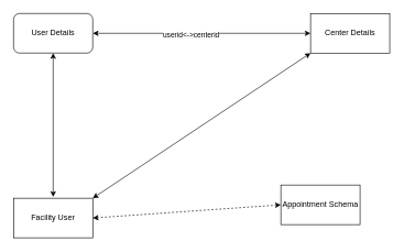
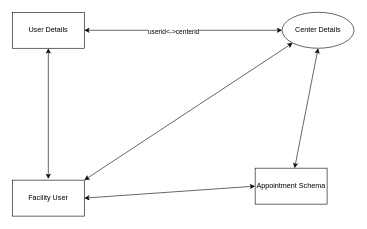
  <mxCell id="0" />
  <mxCell id="1" parent="0" />
- <mxCell id="2" value="User Details" style="whiteSpace=wrap;html=1;rounded=1;" vertex="1" parent="1"><mxGeometry x="20" y="20" width="120" height="60" as="geometry" /></mxCell>
- <mxCell id="3" value="Center Details" style="rounded=0;whiteSpace=wrap;html=1;" vertex="1" parent="1"><mxGeometry x="470" y="20" width="120" height="60" as="geometry" /></mxCell>
+ <mxCell id="2" value="User Details" style="rounded=0;whiteSpace=wrap;html=1;" vertex="1" parent="1"><mxGeometry x="20" y="20" width="120" height="60" as="geometry" /></mxCell>
+ <mxCell id="3" value="Center Details" style="ellipse;whiteSpace=wrap;html=1;" vertex="1" parent="1"><mxGeometry x="470" y="20" width="120" height="60" as="geometry" /></mxCell>
  <mxCell id="4" value="Facility User" style="rounded=0;whiteSpace=wrap;html=1;" vertex="1" parent="1"><mxGeometry x="20" y="300" width="120" height="60" as="geometry" /></mxCell>
  <mxCell id="5" value="Appointment Schema" style="rounded=0;whiteSpace=wrap;html=1;" vertex="1" parent="1"><mxGeometry x="425" y="280" width="120" height="60" as="geometry" /></mxCell>
  <mxCell id="6" value="" style="endArrow=classic;startArrow=classic;html=1;entryX=0.5;entryY=1;entryDx=0;entryDy=0;" edge="1" parent="1" target="2"><mxGeometry width="50" height="50" relative="1" as="geometry"><mxPoint x="80" y="298" as="sourcePoint" /><mxPoint x="110" y="90" as="targetPoint" /></mxGeometry></mxCell>
  <mxCell id="7" value="" style="endArrow=classic;startArrow=classic;html=1;exitX=1;exitY=0.5;exitDx=0;exitDy=0;entryX=0;entryY=0.5;entryDx=0;entryDy=0;" edge="1" parent="1" source="2" target="3"><mxGeometry width="50" height="50" relative="1" as="geometry"><mxPoint x="280" y="250" as="sourcePoint" /><mxPoint x="330" y="200" as="targetPoint" /></mxGeometry></mxCell>
  <mxCell id="8" value="userid&amp;lt;-&amp;gt;centerid" style="edgeLabel;html=1;align=center;verticalAlign=middle;resizable=0;points=[];" vertex="1" connectable="0" parent="7"><mxGeometry x="-0.103" y="-1" relative="1" as="geometry"><mxPoint as="offset" /></mxGeometry></mxCell>
- <mxCell id="10" value="" style="endArrow=classic;startArrow=classic;html=1;exitX=1;exitY=0.5;exitDx=0;exitDy=0;entryX=0;entryY=0.5;entryDx=0;entryDy=0;dashed=1;" edge="1" parent="1" source="4" target="5"><mxGeometry width="50" height="50" relative="1" as="geometry"><mxPoint x="280" y="250" as="sourcePoint" /><mxPoint x="330" y="200" as="targetPoint" /></mxGeometry></mxCell>
+ <mxCell id="9" value="" style="endArrow=classic;startArrow=classic;html=1;entryX=0.5;entryY=1;entryDx=0;entryDy=0;" edge="1" parent="1" source="5" target="3"><mxGeometry width="50" height="50" relative="1" as="geometry"><mxPoint x="280" y="250" as="sourcePoint" /><mxPoint x="330" y="200" as="targetPoint" /></mxGeometry></mxCell>
+ <mxCell id="10" value="" style="endArrow=classic;startArrow=classic;html=1;exitX=1;exitY=0.5;exitDx=0;exitDy=0;entryX=0;entryY=0.5;entryDx=0;entryDy=0;" edge="1" parent="1" source="4" target="5"><mxGeometry width="50" height="50" relative="1" as="geometry"><mxPoint x="280" y="250" as="sourcePoint" /><mxPoint x="330" y="200" as="targetPoint" /></mxGeometry></mxCell>
  <mxCell id="11" value="" style="endArrow=classic;startArrow=classic;html=1;entryX=0;entryY=1;entryDx=0;entryDy=0;exitX=1;exitY=0;exitDx=0;exitDy=0;" edge="1" parent="1" source="4" target="3"><mxGeometry width="50" height="50" relative="1" as="geometry"><mxPoint x="280" y="250" as="sourcePoint" /><mxPoint x="330" y="200" as="targetPoint" /></mxGeometry></mxCell>
